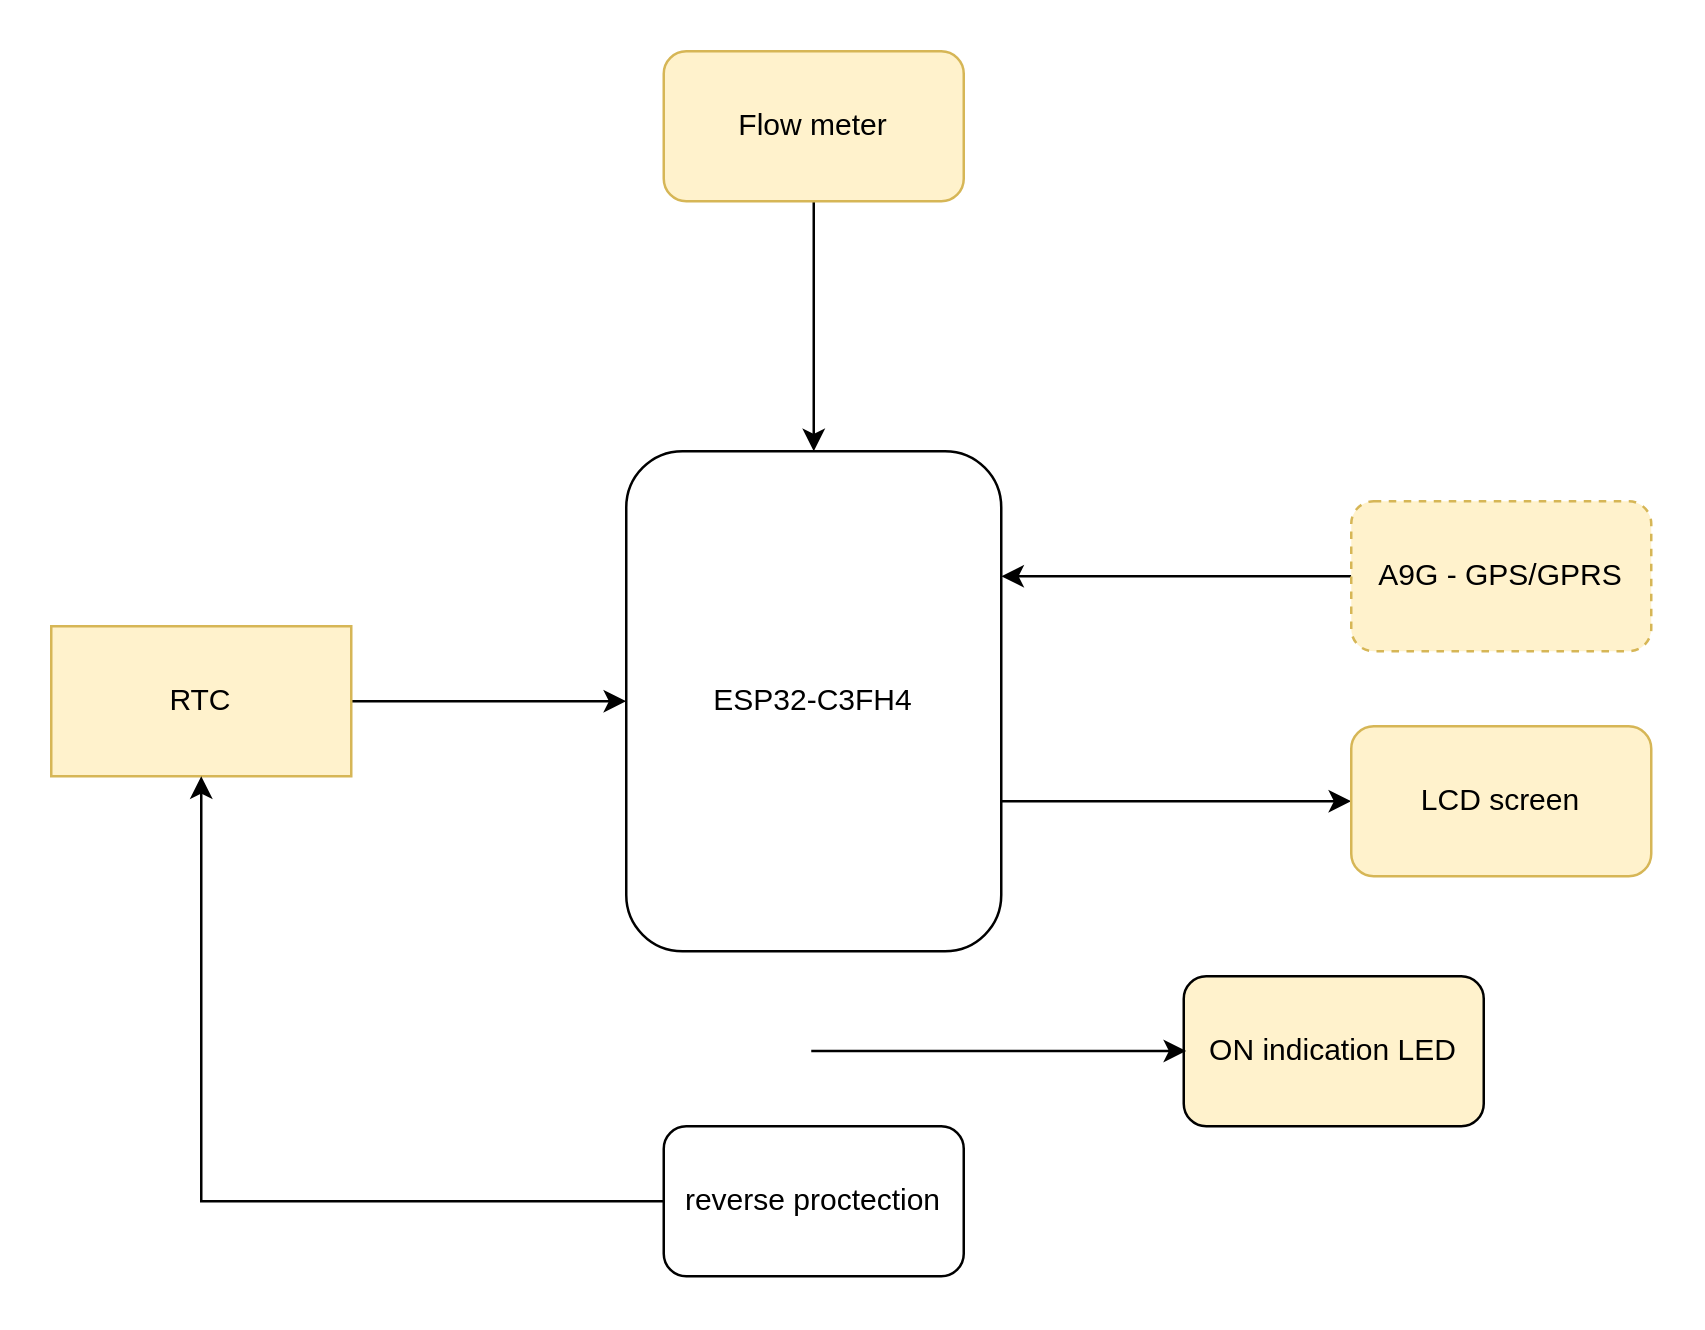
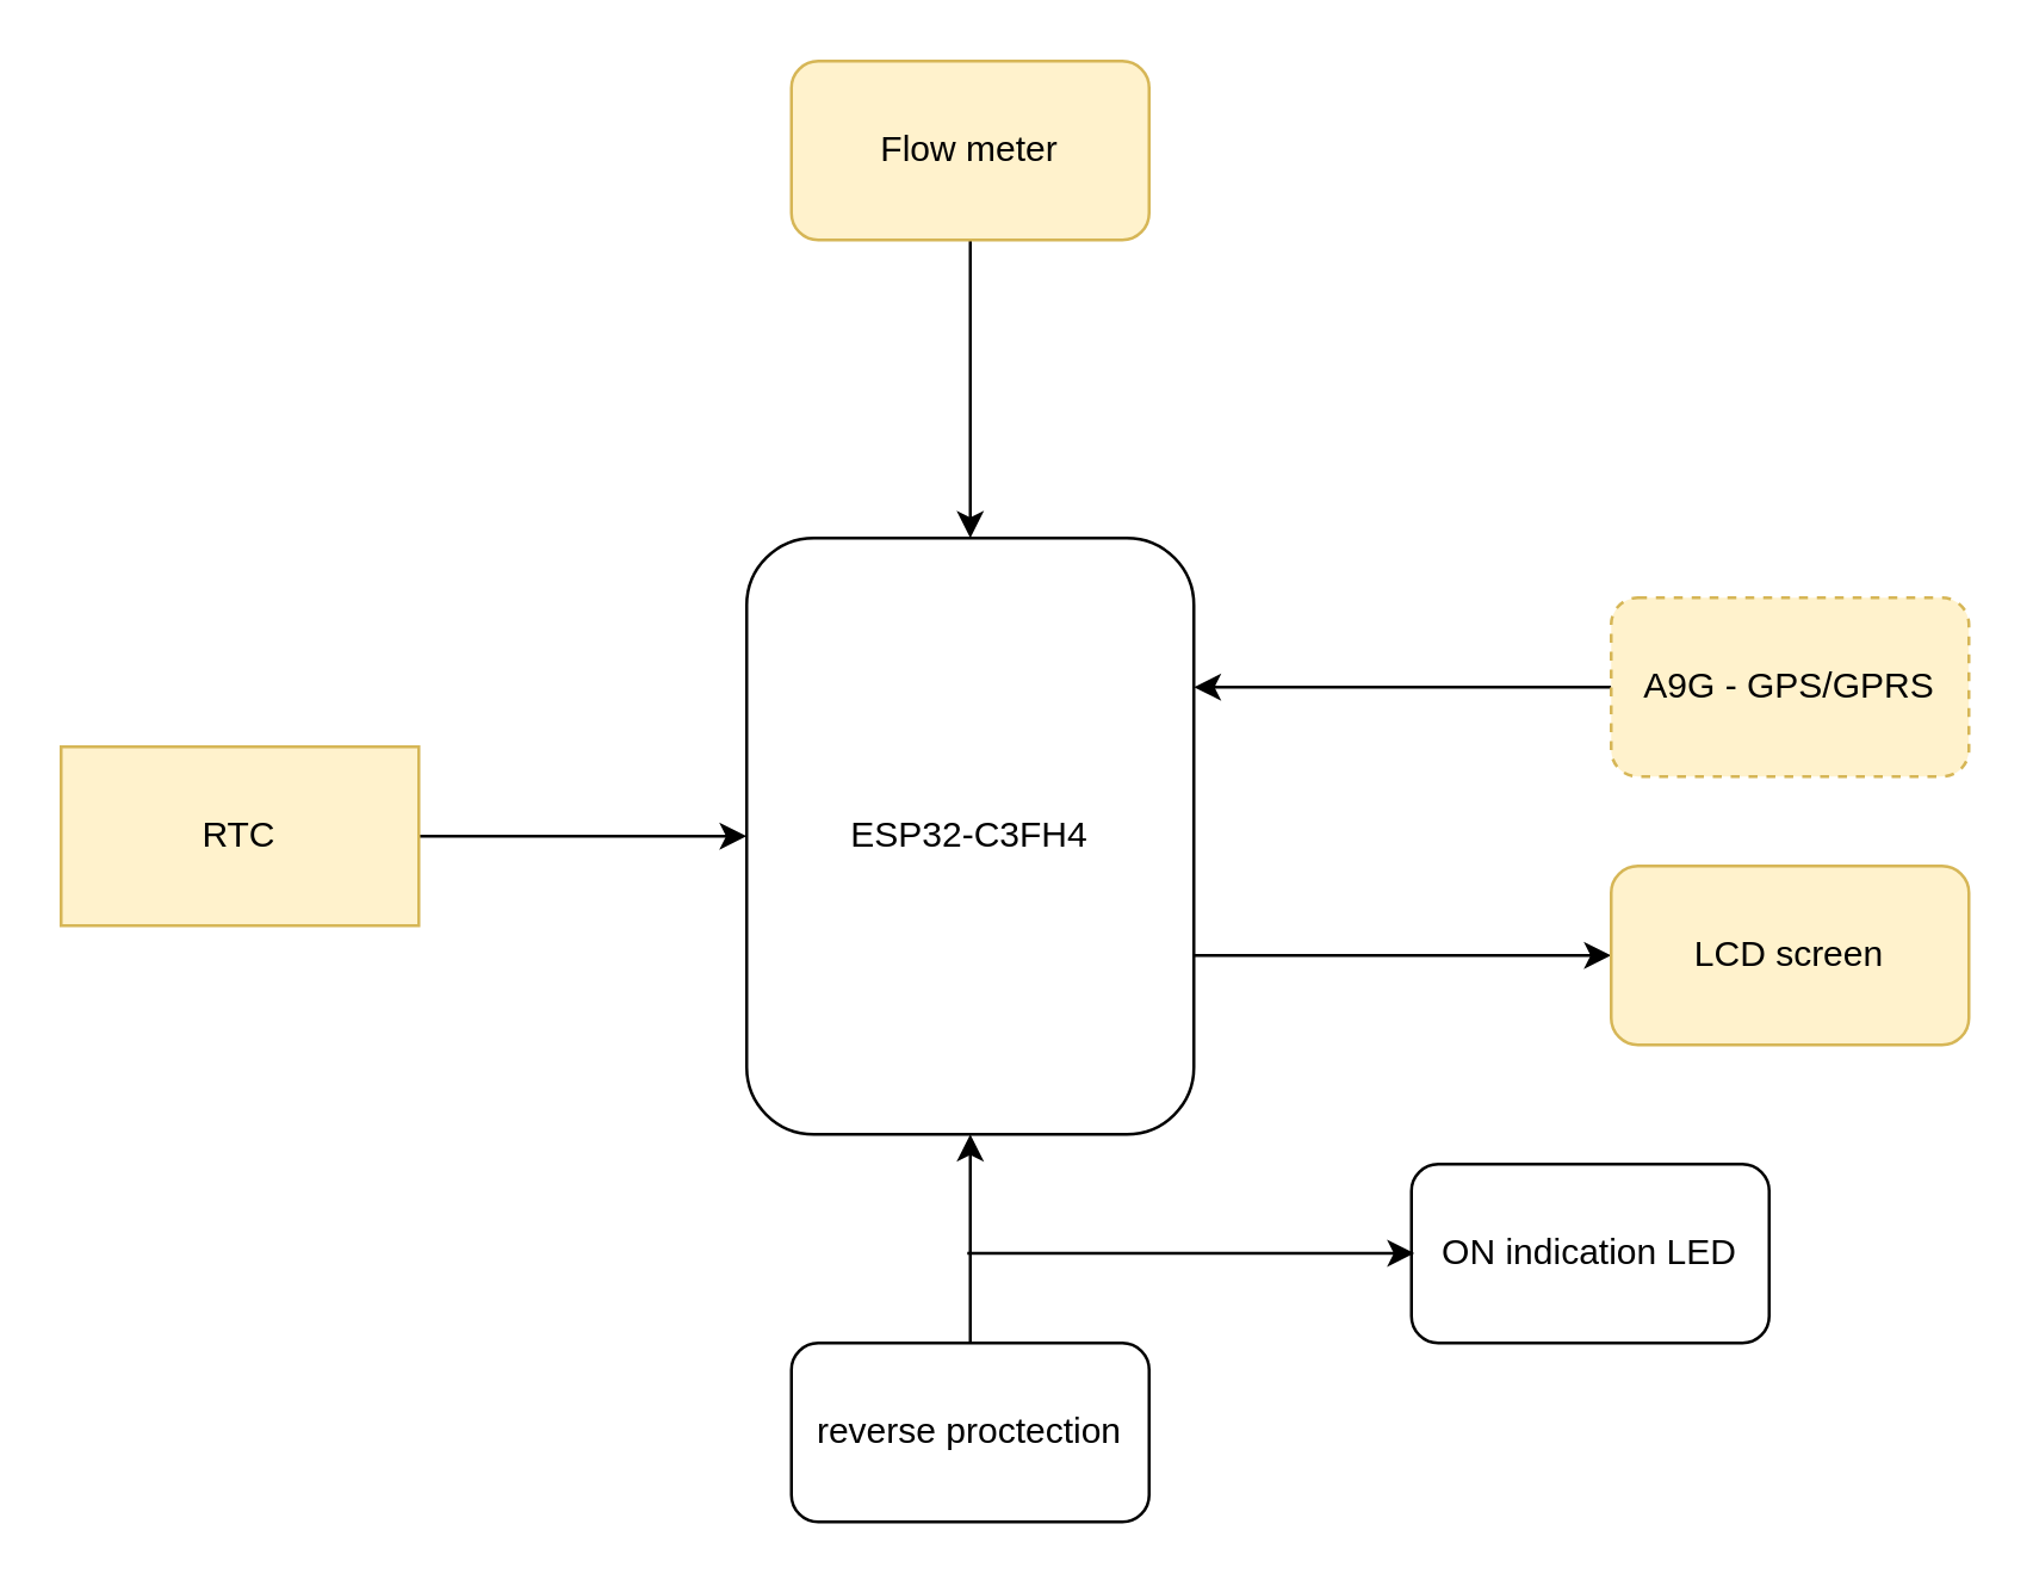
  <mxCell id="0" />
  <mxCell id="1" parent="0" />
  <mxCell id="2" style="edgeStyle=orthogonalEdgeStyle;rounded=0;orthogonalLoop=1;jettySize=auto;html=1;entryX=0;entryY=0.5;entryDx=0;entryDy=0;" edge="1" parent="1" source="3" target="10"><mxGeometry relative="1" as="geometry"><Array as="points"><mxPoint x="440" y="320" /><mxPoint x="440" y="320" /></Array></mxGeometry></mxCell>
  <mxCell id="3" value="ESP32-C3FH4" style="rounded=1;whiteSpace=wrap;html=1;" vertex="1" parent="1"><mxGeometry x="250" y="180" width="150" height="200" as="geometry" /></mxCell>
  <mxCell id="4" value="" style="edgeStyle=orthogonalEdgeStyle;rounded=0;orthogonalLoop=1;jettySize=auto;html=1;" edge="1" parent="1" source="5" target="3"><mxGeometry relative="1" as="geometry" /></mxCell>
  <mxCell id="5" value="RTC" style="rounded=0;whiteSpace=wrap;html=1;fillColor=#fff2cc;strokeColor=#d6b656;" vertex="1" parent="1"><mxGeometry x="20" y="250" width="120" height="60" as="geometry" /></mxCell>
  <mxCell id="6" value="" style="edgeStyle=orthogonalEdgeStyle;rounded=0;orthogonalLoop=1;jettySize=auto;html=1;" edge="1" parent="1" source="7" target="3"><mxGeometry relative="1" as="geometry" /></mxCell>
  <mxCell id="7" value="Flow meter" style="rounded=1;whiteSpace=wrap;html=1;fillColor=#fff2cc;strokeColor=#d6b656;" vertex="1" parent="1"><mxGeometry x="265" y="20" width="120" height="60" as="geometry" /></mxCell>
  <mxCell id="8" style="edgeStyle=orthogonalEdgeStyle;rounded=0;orthogonalLoop=1;jettySize=auto;html=1;entryX=1;entryY=0.25;entryDx=0;entryDy=0;" edge="1" parent="1" source="9" target="3"><mxGeometry relative="1" as="geometry" /></mxCell>
  <mxCell id="9" value="A9G - GPS/GPRS" style="rounded=1;whiteSpace=wrap;html=1;fillColor=#fff2cc;strokeColor=#d6b656;dashed=1;" vertex="1" parent="1"><mxGeometry x="540" y="200" width="120" height="60" as="geometry" /></mxCell>
  <mxCell id="10" value="LCD screen" style="rounded=1;whiteSpace=wrap;html=1;fillColor=#fff2cc;strokeColor=#d6b656;" vertex="1" parent="1"><mxGeometry x="540" y="290" width="120" height="60" as="geometry" /></mxCell>
- <mxCell id="11" value="" style="edgeStyle=orthogonalEdgeStyle;rounded=0;orthogonalLoop=1;jettySize=auto;html=1;" edge="1" parent="1" source="12" target="5"><mxGeometry relative="1" as="geometry" /></mxCell>
+ <mxCell id="11" value="" style="edgeStyle=orthogonalEdgeStyle;rounded=0;orthogonalLoop=1;jettySize=auto;html=1;" edge="1" parent="1" source="12" target="3"><mxGeometry relative="1" as="geometry" /></mxCell>
  <mxCell id="12" value="reverse proctection" style="rounded=1;whiteSpace=wrap;html=1;" vertex="1" parent="1"><mxGeometry x="265" y="450" width="120" height="60" as="geometry" /></mxCell>
- <mxCell id="13" value="ON indication LED" style="rounded=1;whiteSpace=wrap;html=1;fillColor=#fff2cc;" vertex="1" parent="1"><mxGeometry x="473" y="390" width="120" height="60" as="geometry" /></mxCell>
+ <mxCell id="13" value="ON indication LED" style="rounded=1;whiteSpace=wrap;html=1;" vertex="1" parent="1"><mxGeometry x="473" y="390" width="120" height="60" as="geometry" /></mxCell>
  <mxCell id="14" value="" style="endArrow=classic;html=1;rounded=0;" edge="1" parent="1"><mxGeometry width="50" height="50" relative="1" as="geometry"><mxPoint x="324" y="419.9" as="sourcePoint" /><mxPoint x="474" y="419.9" as="targetPoint" /></mxGeometry></mxCell>
